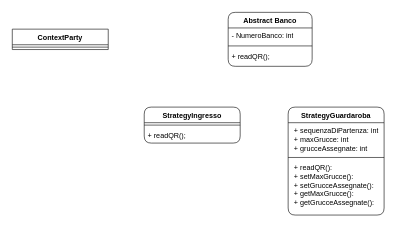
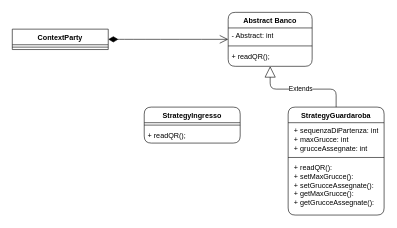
  <mxCell id="0" />
  <mxCell id="1" parent="0" />
  <mxCell id="2" value="ContextParty" style="swimlane;fontStyle=1;align=center;verticalAlign=top;childLayout=stackLayout;horizontal=1;startSize=26;horizontalStack=0;resizeParent=1;resizeParentMax=0;resizeLast=0;collapsible=1;marginBottom=0;whiteSpace=wrap;html=1;" parent="1" vertex="1"><mxGeometry x="20" y="48" width="160" height="34" as="geometry" /></mxCell>
  <mxCell id="3" value="" style="line;strokeWidth=1;fillColor=none;align=left;verticalAlign=middle;spacingTop=-1;spacingLeft=3;spacingRight=3;rotatable=0;labelPosition=right;points=[];portConstraint=eastwest;strokeColor=inherit;" parent="2" vertex="1"><mxGeometry y="26" width="160" height="8" as="geometry" /></mxCell>
  <mxCell id="4" value="StrategyIngresso" style="swimlane;fontStyle=1;align=center;verticalAlign=top;childLayout=stackLayout;horizontal=1;startSize=26;horizontalStack=0;resizeParent=1;resizeParentMax=0;resizeLast=0;collapsible=1;marginBottom=0;whiteSpace=wrap;html=1;rounded=1;" parent="1" vertex="1"><mxGeometry x="240" y="178" width="160" height="60" as="geometry" /></mxCell>
  <mxCell id="5" value="" style="line;strokeWidth=1;fillColor=none;align=left;verticalAlign=middle;spacingTop=-1;spacingLeft=3;spacingRight=3;rotatable=0;labelPosition=right;points=[];portConstraint=eastwest;strokeColor=inherit;rounded=1;" parent="4" vertex="1"><mxGeometry y="26" width="160" height="8" as="geometry" /></mxCell>
  <mxCell id="6" value="+ readQR();" style="text;strokeColor=none;fillColor=none;align=left;verticalAlign=top;spacingLeft=4;spacingRight=4;overflow=hidden;rotatable=0;points=[[0,0.5],[1,0.5]];portConstraint=eastwest;whiteSpace=wrap;html=1;" parent="4" vertex="1"><mxGeometry y="34" width="160" height="26" as="geometry" /></mxCell>
  <mxCell id="7" value="StrategyGuardaroba" style="swimlane;fontStyle=1;align=center;verticalAlign=top;childLayout=stackLayout;horizontal=1;startSize=26;horizontalStack=0;resizeParent=1;resizeParentMax=0;resizeLast=0;collapsible=1;marginBottom=0;whiteSpace=wrap;html=1;rounded=1;" parent="1" vertex="1"><mxGeometry x="480" y="178" width="160" height="180" as="geometry" /></mxCell>
  <mxCell id="8" value="&lt;div&gt;&lt;p style=&quot;margin: 0px 0px 0px 4px;&quot;&gt;+ sequenzaDiPartenza: int&lt;/p&gt;&lt;p style=&quot;margin: 0px 0px 0px 4px;&quot;&gt;+ maxGrucce: int&lt;/p&gt;&lt;p style=&quot;margin: 0px 0px 0px 4px;&quot;&gt;+ grucceAssegnate: int&lt;/p&gt;&lt;/div&gt;" style="text;strokeColor=none;fillColor=none;align=left;verticalAlign=top;spacingLeft=4;spacingRight=4;overflow=hidden;rotatable=0;points=[[0,0.5],[1,0.5]];portConstraint=eastwest;whiteSpace=wrap;html=1;" parent="7" vertex="1"><mxGeometry y="26" width="160" height="54" as="geometry" /></mxCell>
  <mxCell id="9" value="" style="line;strokeWidth=1;fillColor=none;align=left;verticalAlign=middle;spacingTop=-1;spacingLeft=3;spacingRight=3;rotatable=0;labelPosition=right;points=[];portConstraint=eastwest;strokeColor=inherit;rounded=1;" parent="7" vertex="1"><mxGeometry y="80" width="160" height="8" as="geometry" /></mxCell>
  <mxCell id="10" value="&lt;p style=&quot;margin: 0px 0px 0px 4px;&quot;&gt;+ readQR():&lt;/p&gt;&lt;p style=&quot;margin: 0px 0px 0px 4px;&quot;&gt;+ setMaxGrucce():&lt;/p&gt;&lt;p style=&quot;margin: 0px 0px 0px 4px;&quot;&gt;+ setGrucceAssegnate():&lt;/p&gt;&lt;p style=&quot;margin: 0px 0px 0px 4px;&quot;&gt;+ getMaxGrucce():&lt;/p&gt;&lt;p style=&quot;margin: 0px 0px 0px 4px;&quot;&gt;+ getGrucceAssegnate():&lt;/p&gt;" style="text;strokeColor=none;fillColor=none;align=left;verticalAlign=top;spacingLeft=4;spacingRight=4;overflow=hidden;rotatable=0;points=[[0,0.5],[1,0.5]];portConstraint=eastwest;whiteSpace=wrap;html=1;" parent="7" vertex="1"><mxGeometry y="88" width="160" height="92" as="geometry" /></mxCell>
+ <mxCell id="11" value="Extends" style="endArrow=block;endSize=16;endFill=0;html=1;rounded=1;" parent="1" source="7" target="12" edge="1"><mxGeometry width="160" relative="1" as="geometry"><mxPoint x="330" y="188" as="sourcePoint" /><mxPoint x="450" y="86" as="targetPoint" /><Array as="points"><mxPoint x="560" y="148" /><mxPoint x="450" y="148" /></Array></mxGeometry></mxCell>
  <mxCell id="12" value="Abstract Banco" style="swimlane;fontStyle=1;align=center;verticalAlign=top;childLayout=stackLayout;horizontal=1;startSize=26;horizontalStack=0;resizeParent=1;resizeParentMax=0;resizeLast=0;collapsible=1;marginBottom=0;whiteSpace=wrap;html=1;rounded=1;" parent="1" vertex="1"><mxGeometry x="380" y="20" width="140" height="90" as="geometry" /></mxCell>
- <mxCell id="13" value="&lt;div&gt;- NumeroBanco: int&lt;/div&gt;" style="text;strokeColor=none;fillColor=none;align=left;verticalAlign=top;spacingLeft=4;spacingRight=4;overflow=hidden;rotatable=0;points=[[0,0.5],[1,0.5]];portConstraint=eastwest;whiteSpace=wrap;html=1;" parent="12" vertex="1"><mxGeometry y="26" width="140" height="26" as="geometry" /></mxCell>
+ <mxCell id="13" value="&lt;div&gt;- Abstract: int&lt;/div&gt;" style="text;strokeColor=none;fillColor=none;align=left;verticalAlign=top;spacingLeft=4;spacingRight=4;overflow=hidden;rotatable=0;points=[[0,0.5],[1,0.5]];portConstraint=eastwest;whiteSpace=wrap;html=1;" parent="12" vertex="1"><mxGeometry y="26" width="140" height="26" as="geometry" /></mxCell>
  <mxCell id="14" value="" style="line;strokeWidth=1;fillColor=none;align=left;verticalAlign=middle;spacingTop=-1;spacingLeft=3;spacingRight=3;rotatable=0;labelPosition=right;points=[];portConstraint=eastwest;strokeColor=inherit;rounded=1;" parent="12" vertex="1"><mxGeometry y="52" width="140" height="8" as="geometry" /></mxCell>
  <mxCell id="15" value="&lt;div&gt;+ readQR();&lt;/div&gt;" style="text;strokeColor=none;fillColor=none;align=left;verticalAlign=top;spacingLeft=4;spacingRight=4;overflow=hidden;rotatable=0;points=[[0,0.5],[1,0.5]];portConstraint=eastwest;whiteSpace=wrap;html=1;" parent="12" vertex="1"><mxGeometry y="60" width="140" height="30" as="geometry" /></mxCell>
+ <mxCell id="16" value="" style="endArrow=open;html=1;endSize=12;startArrow=diamondThin;startSize=14;startFill=1;edgeStyle=orthogonalEdgeStyle;align=left;verticalAlign=bottom;rounded=0;fontSize=12;curved=1;" parent="1" source="2" target="12" edge="1"><mxGeometry x="-1" y="3" relative="1" as="geometry"><mxPoint x="270" y="208" as="sourcePoint" /><mxPoint x="430" y="208" as="targetPoint" /></mxGeometry></mxCell>
